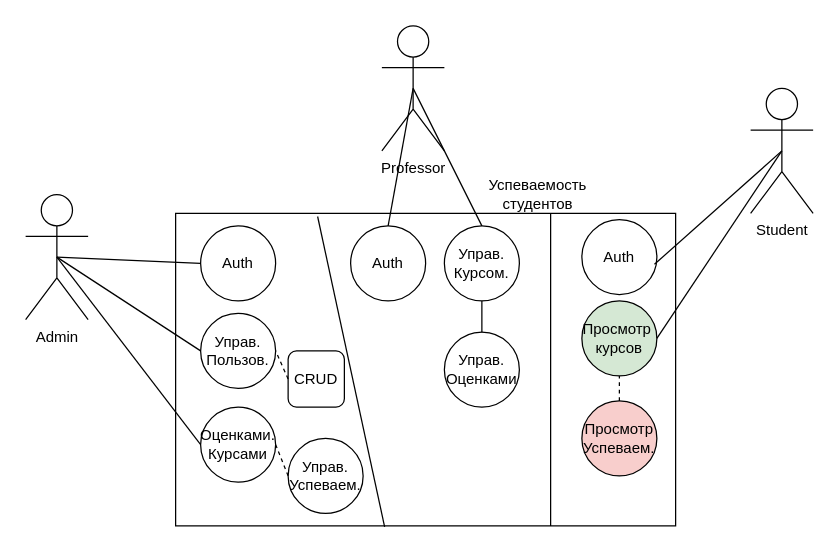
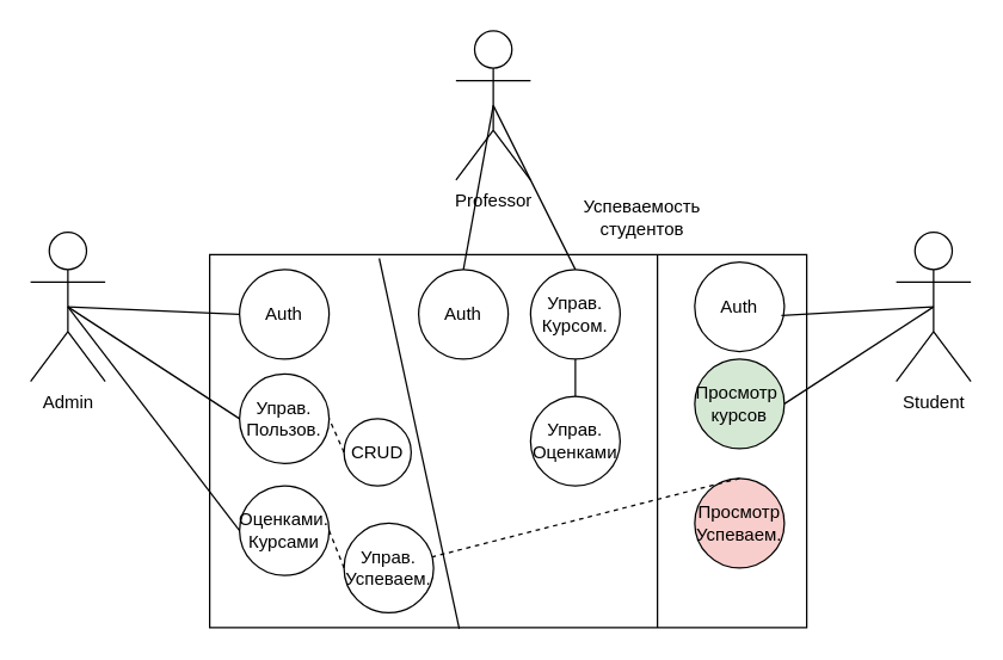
  <mxCell id="0" />
  <mxCell id="1" parent="0" />
  <mxCell id="2" value="" style="rounded=0;whiteSpace=wrap;html=1;" vertex="1" parent="1"><mxGeometry x="140" y="170" width="400" height="250" as="geometry" /></mxCell>
  <mxCell id="3" value="Auth" style="ellipse;whiteSpace=wrap;html=1;aspect=fixed;" vertex="1" parent="1"><mxGeometry x="465" y="175" width="60" height="60" as="geometry" /></mxCell>
  <mxCell id="4" value="Просмотр&amp;nbsp;&lt;div&gt;курсов&lt;/div&gt;" style="ellipse;whiteSpace=wrap;html=1;aspect=fixed;fillColor=#d5e8d4;" vertex="1" parent="1"><mxGeometry x="465" y="240" width="60" height="60" as="geometry" /></mxCell>
- <mxCell id="5" value="Student" style="shape=umlActor;verticalLabelPosition=bottom;verticalAlign=top;html=1;outlineConnect=0;" vertex="1" parent="1"><mxGeometry x="600" y="70" width="50" height="100" as="geometry" /></mxCell>
+ <mxCell id="5" value="Student" style="shape=umlActor;verticalLabelPosition=bottom;verticalAlign=top;html=1;outlineConnect=0;" vertex="1" parent="1"><mxGeometry x="600" y="155" width="50" height="100" as="geometry" /></mxCell>
  <mxCell id="6" value="" style="endArrow=none;html=1;rounded=0;entryX=0.968;entryY=0.596;entryDx=0;entryDy=0;entryPerimeter=0;exitX=0.5;exitY=0.5;exitDx=0;exitDy=0;exitPerimeter=0;" edge="1" parent="1" source="5" target="3"><mxGeometry width="50" height="50" relative="1" as="geometry"><mxPoint x="380" y="240" as="sourcePoint" /><mxPoint x="430" y="190" as="targetPoint" /></mxGeometry></mxCell>
  <mxCell id="7" value="" style="endArrow=none;html=1;rounded=0;exitX=1;exitY=0.5;exitDx=0;exitDy=0;entryX=0.5;entryY=0.5;entryDx=0;entryDy=0;entryPerimeter=0;" edge="1" parent="1" source="4" target="5"><mxGeometry width="50" height="50" relative="1" as="geometry"><mxPoint x="380" y="240" as="sourcePoint" /><mxPoint x="430" y="190" as="targetPoint" /></mxGeometry></mxCell>
  <mxCell id="8" value="Просмотр&lt;div&gt;Успеваем.&lt;/div&gt;" style="ellipse;whiteSpace=wrap;html=1;aspect=fixed;fillColor=#f8cecc;" vertex="1" parent="1"><mxGeometry x="465" y="320" width="60" height="60" as="geometry" /></mxCell>
- <mxCell id="9" value="" style="endArrow=none;dashed=1;html=1;rounded=0;entryX=0.5;entryY=1;entryDx=0;entryDy=0;exitX=0.5;exitY=0;exitDx=0;exitDy=0;" edge="1" parent="1" source="8" target="4"><mxGeometry width="50" height="50" relative="1" as="geometry"><mxPoint x="380" y="240" as="sourcePoint" /><mxPoint x="430" y="190" as="targetPoint" /></mxGeometry></mxCell>
+ <mxCell id="9" value="" style="endArrow=none;dashed=1;html=1;rounded=0;exitX=0.5;exitY=0;exitDx=0;exitDy=0;" edge="1" parent="1" source="8" target="24"><mxGeometry width="50" height="50" relative="1" as="geometry"><mxPoint x="380" y="240" as="sourcePoint" /><mxPoint x="430" y="190" as="targetPoint" /></mxGeometry></mxCell>
  <mxCell id="10" value="Admin" style="shape=umlActor;verticalLabelPosition=bottom;verticalAlign=top;html=1;outlineConnect=0;" vertex="1" parent="1"><mxGeometry x="20" y="155" width="50" height="100" as="geometry" /></mxCell>
  <mxCell id="11" value="Auth" style="ellipse;whiteSpace=wrap;html=1;aspect=fixed;" vertex="1" parent="1"><mxGeometry x="160" y="180" width="60" height="60" as="geometry" /></mxCell>
  <mxCell id="12" value="" style="endArrow=none;html=1;rounded=0;entryX=0;entryY=0.5;entryDx=0;entryDy=0;exitX=0.5;exitY=0.5;exitDx=0;exitDy=0;exitPerimeter=0;" edge="1" parent="1" source="10" target="11"><mxGeometry width="50" height="50" relative="1" as="geometry"><mxPoint x="400" y="240" as="sourcePoint" /><mxPoint x="450" y="190" as="targetPoint" /></mxGeometry></mxCell>
  <mxCell id="13" value="Управ.&lt;div&gt;Пользов.&lt;/div&gt;" style="ellipse;whiteSpace=wrap;html=1;aspect=fixed;" vertex="1" parent="1"><mxGeometry x="160" y="250" width="60" height="60" as="geometry" /></mxCell>
  <mxCell id="14" value="Оценками.&lt;div&gt;Курсами&lt;/div&gt;" style="ellipse;whiteSpace=wrap;html=1;aspect=fixed;" vertex="1" parent="1"><mxGeometry x="160" y="325" width="60" height="60" as="geometry" /></mxCell>
  <mxCell id="15" value="" style="endArrow=none;html=1;rounded=0;entryX=0;entryY=0.5;entryDx=0;entryDy=0;exitX=0.5;exitY=0.5;exitDx=0;exitDy=0;exitPerimeter=0;" edge="1" parent="1" source="10" target="14"><mxGeometry width="50" height="50" relative="1" as="geometry"><mxPoint x="400" y="240" as="sourcePoint" /><mxPoint x="450" y="190" as="targetPoint" /></mxGeometry></mxCell>
  <mxCell id="16" value="Professor" style="shape=umlActor;verticalLabelPosition=bottom;verticalAlign=top;html=1;outlineConnect=0;" vertex="1" parent="1"><mxGeometry x="305" y="20" width="50" height="100" as="geometry" /></mxCell>
  <mxCell id="17" value="Auth" style="ellipse;whiteSpace=wrap;html=1;aspect=fixed;" vertex="1" parent="1"><mxGeometry x="280" y="180" width="60" height="60" as="geometry" /></mxCell>
  <mxCell id="18" value="" style="endArrow=none;html=1;rounded=0;exitX=0.5;exitY=0;exitDx=0;exitDy=0;entryX=0.5;entryY=0.5;entryDx=0;entryDy=0;entryPerimeter=0;" edge="1" parent="1" source="17" target="16"><mxGeometry width="50" height="50" relative="1" as="geometry"><mxPoint x="400" y="240" as="sourcePoint" /><mxPoint x="310" y="110" as="targetPoint" /></mxGeometry></mxCell>
  <mxCell id="19" value="Управ.&lt;div&gt;Курсом.&lt;/div&gt;" style="ellipse;whiteSpace=wrap;html=1;aspect=fixed;" vertex="1" parent="1"><mxGeometry x="355" y="180" width="60" height="60" as="geometry" /></mxCell>
  <mxCell id="20" value="" style="endArrow=none;html=1;rounded=0;entryX=0.5;entryY=0.5;entryDx=0;entryDy=0;entryPerimeter=0;exitX=0.5;exitY=0;exitDx=0;exitDy=0;" edge="1" parent="1" source="19" target="16"><mxGeometry width="50" height="50" relative="1" as="geometry"><mxPoint x="400" y="240" as="sourcePoint" /><mxPoint x="450" y="190" as="targetPoint" /></mxGeometry></mxCell>
  <mxCell id="21" value="Управ.&lt;div&gt;Оценками&lt;/div&gt;" style="ellipse;whiteSpace=wrap;html=1;aspect=fixed;" vertex="1" parent="1"><mxGeometry x="355" y="265" width="60" height="60" as="geometry" /></mxCell>
  <mxCell id="22" value="" style="endArrow=none;dashed=0;html=1;rounded=0;entryX=0.5;entryY=1;entryDx=0;entryDy=0;exitX=0.5;exitY=0;exitDx=0;exitDy=0;" edge="1" parent="1" source="21" target="19"><mxGeometry width="50" height="50" relative="1" as="geometry"><mxPoint x="400" y="240" as="sourcePoint" /><mxPoint x="450" y="190" as="targetPoint" /></mxGeometry></mxCell>
  <mxCell id="23" value="" style="endArrow=none;html=1;rounded=0;entryX=0;entryY=0.5;entryDx=0;entryDy=0;exitX=0.5;exitY=0.5;exitDx=0;exitDy=0;exitPerimeter=0;" edge="1" parent="1" source="10" target="13"><mxGeometry width="50" height="50" relative="1" as="geometry"><mxPoint x="400" y="240" as="sourcePoint" /><mxPoint x="450" y="190" as="targetPoint" /></mxGeometry></mxCell>
  <mxCell id="24" value="Управ.&lt;div&gt;Успеваем.&lt;/div&gt;" style="ellipse;whiteSpace=wrap;html=1;aspect=fixed;" vertex="1" parent="1"><mxGeometry x="230" y="350" width="60" height="60" as="geometry" /></mxCell>
  <mxCell id="25" value="" style="endArrow=none;dashed=1;html=1;rounded=0;entryX=0;entryY=0.5;entryDx=0;entryDy=0;exitX=1;exitY=0.5;exitDx=0;exitDy=0;" edge="1" parent="1" source="14" target="24"><mxGeometry width="50" height="50" relative="1" as="geometry"><mxPoint x="400" y="240" as="sourcePoint" /><mxPoint x="450" y="190" as="targetPoint" /></mxGeometry></mxCell>
- <mxCell id="26" value="Успеваемость студентов" style="text;html=1;align=center;verticalAlign=middle;whiteSpace=wrap;rounded=0;" vertex="1" parent="1"><mxGeometry x="400" y="140" width="60" height="30" as="geometry" /></mxCell>
+ <mxCell id="26" value="Успеваемость студентов" style="text;html=1;align=center;verticalAlign=middle;whiteSpace=wrap;rounded=0;" vertex="1" parent="1"><mxGeometry x="400" y="130" width="60" height="30" as="geometry" /></mxCell>
  <mxCell id="27" value="" style="endArrow=none;html=1;rounded=0;entryX=0.284;entryY=0.01;entryDx=0;entryDy=0;entryPerimeter=0;exitX=0.418;exitY=1.003;exitDx=0;exitDy=0;exitPerimeter=0;" edge="1" parent="1" source="2" target="2"><mxGeometry width="50" height="50" relative="1" as="geometry"><mxPoint x="400" y="240" as="sourcePoint" /><mxPoint x="450" y="190" as="targetPoint" /></mxGeometry></mxCell>
  <mxCell id="28" value="" style="endArrow=none;html=1;rounded=0;entryX=0.75;entryY=0;entryDx=0;entryDy=0;exitX=0.75;exitY=1;exitDx=0;exitDy=0;" edge="1" parent="1" source="2" target="2"><mxGeometry width="50" height="50" relative="1" as="geometry"><mxPoint x="400" y="240" as="sourcePoint" /><mxPoint x="450" y="190" as="targetPoint" /></mxGeometry></mxCell>
- <mxCell id="29" value="CRUD" style="whiteSpace=wrap;html=1;aspect=fixed;rounded=1;" vertex="1" parent="1"><mxGeometry x="230" y="280" width="45" height="45" as="geometry" /></mxCell>
+ <mxCell id="29" value="CRUD" style="ellipse;whiteSpace=wrap;html=1;aspect=fixed;" vertex="1" parent="1"><mxGeometry x="230" y="280" width="45" height="45" as="geometry" /></mxCell>
  <mxCell id="30" value="" style="endArrow=none;dashed=1;html=1;rounded=0;entryX=1;entryY=0.5;entryDx=0;entryDy=0;exitX=0;exitY=0.5;exitDx=0;exitDy=0;" edge="1" parent="1" source="29" target="13"><mxGeometry width="50" height="50" relative="1" as="geometry"><mxPoint x="400" y="240" as="sourcePoint" /><mxPoint x="450" y="190" as="targetPoint" /></mxGeometry></mxCell>
